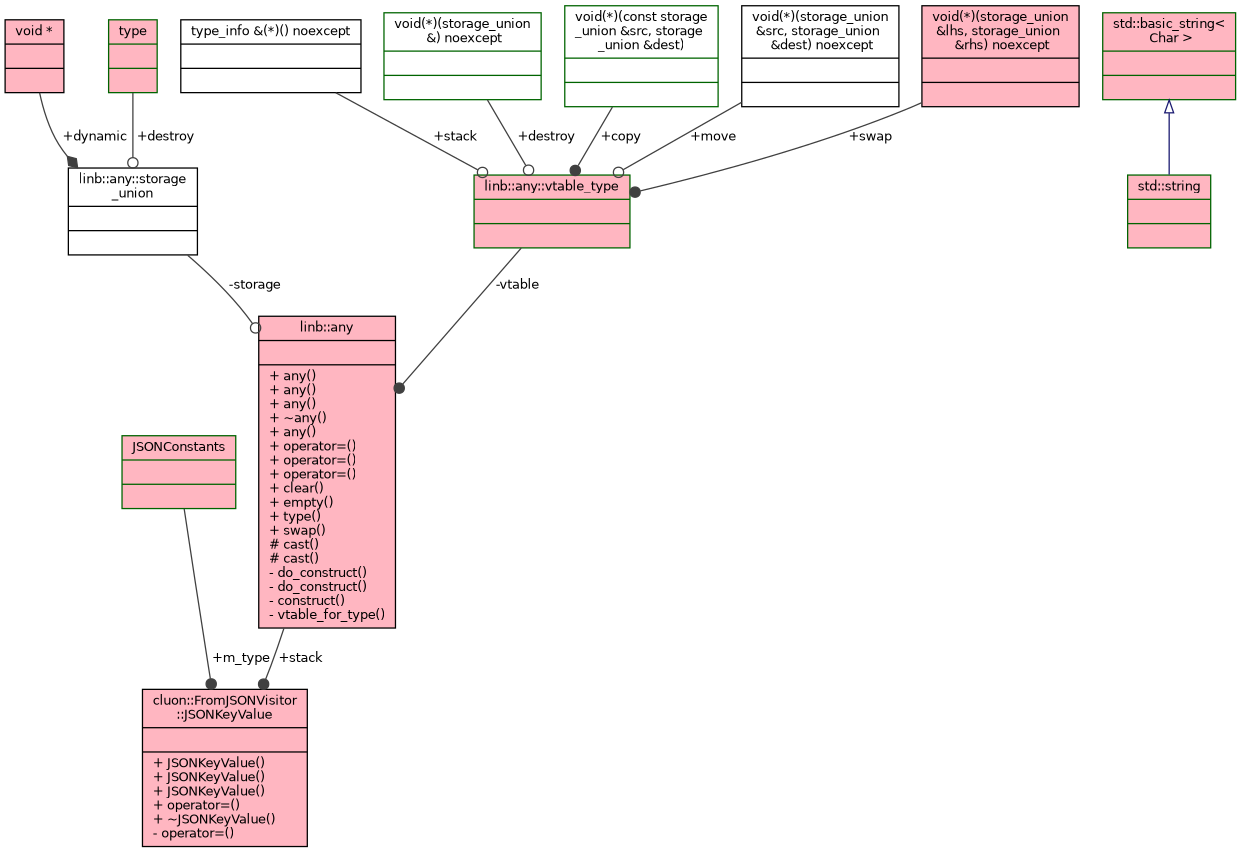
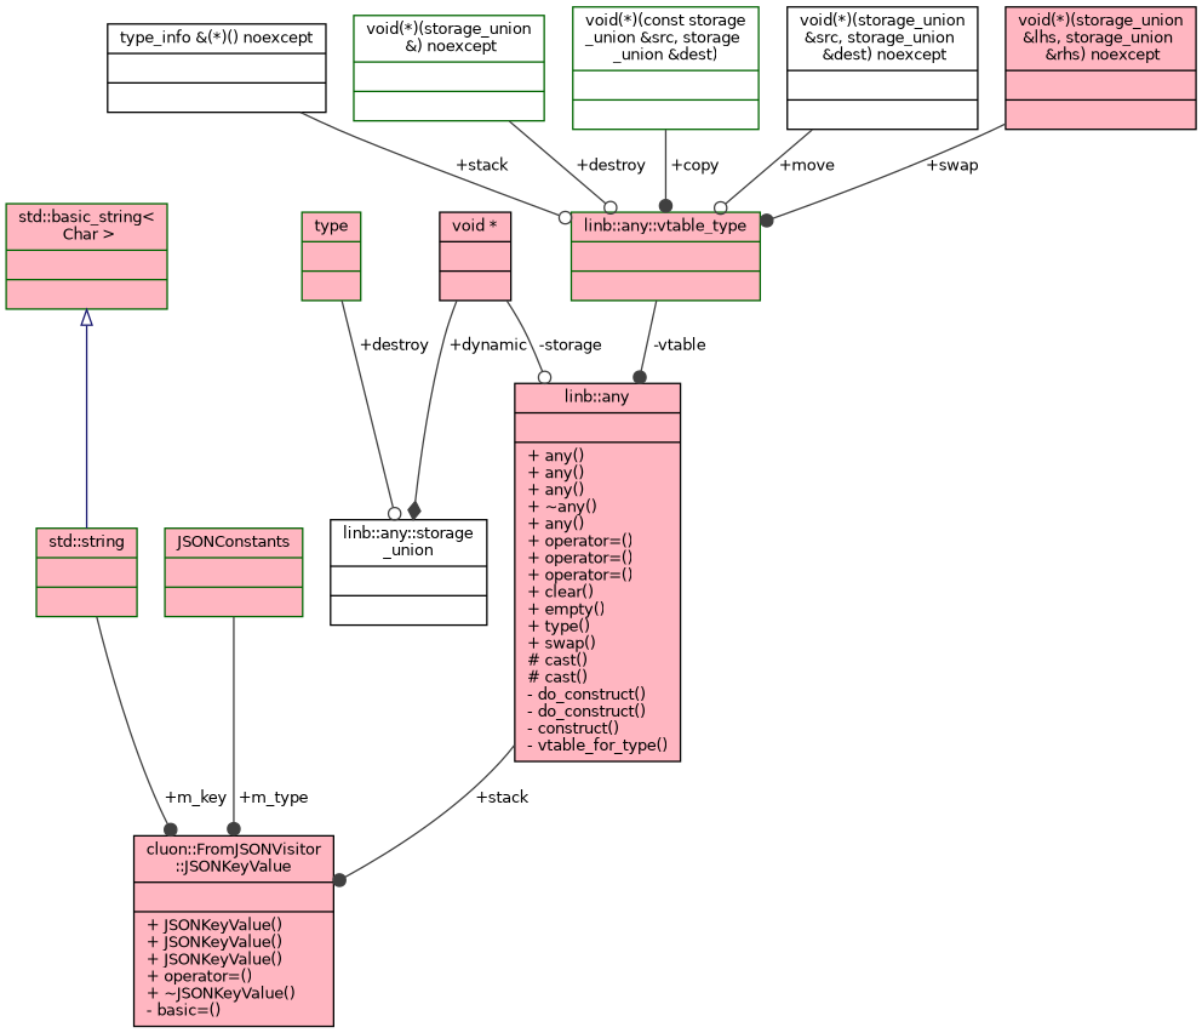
  digraph {
    node [color=black fillcolor=lightpink fontname=Helvetica fontsize=10 shape=record style=filled]
    edge [arrowhead=dot color=grey25 fontname=Helvetica fontsize=10 labelfontname=Helvetica labelfontsize=10 style=solid]
-   n1 [fontcolor=black height=0.2 label="{cluon::FromJSONVisitor\l::JSONKeyValue\n||+ JSONKeyValue()\l+ JSONKeyValue()\l+ JSONKeyValue()\l+ operator=()\l+ ~JSONKeyValue()\l- operator=()\l}" width=0.4]
+   n1 [fontcolor=black height=0.2 label="{cluon::FromJSONVisitor\l::JSONKeyValue\n||+ JSONKeyValue()\l+ JSONKeyValue()\l+ JSONKeyValue()\l+ operator=()\l+ ~JSONKeyValue()\l- basic=()\l}" width=0.4]
    n2 [color=darkgreen height=0.2 label="{std::string\n||}" width=0.4]
    n3 [color=darkgreen height=0.2 label="{std::basic_string\<\l Char \>\n||}" width=0.4]
    n4 [color=darkgreen height=0.2 label="{JSONConstants\n||}" width=0.4]
    n5 [height=0.2 label="{linb::any\n||+ any()\l+ any()\l+ any()\l+ ~any()\l+ any()\l+ operator=()\l+ operator=()\l+ operator=()\l+ clear()\l+ empty()\l+ type()\l+ swap()\l# cast()\l# cast()\l- do_construct()\l- do_construct()\l- construct()\l- vtable_for_type()\l}" width=0.4]
    n6 [fillcolor=white height=0.2 label="{linb::any::storage\l_union\n||}" width=0.4]
    n7 [height=0.2 label="{void *\n||}" width=0.4]
    n8 [color=darkgreen height=0.2 label="{type\n||}" width=0.4]
    n9 [color=darkgreen height=0.2 label="{linb::any::vtable_type\n||}" width=0.4]
    n10 [fillcolor=white height=0.2 label="{type_info &(*)() noexcept\n||}" width=0.4]
    n11 [color=darkgreen fillcolor=white height=0.2 label="{void(*)(storage_union\l &) noexcept\n||}" width=0.4]
    n12 [color=darkgreen fillcolor=white height=0.2 label="{void(*)(const storage\l_union &src, storage\l_union &dest)\n||}" width=0.4]
    n13 [fillcolor=white height=0.2 label="{void(*)(storage_union\l &src, storage_union\l &dest) noexcept\n||}" width=0.4]
    n14 [height=0.2 label="{void(*)(storage_union\l &lhs, storage_union\l &rhs) noexcept\n||}" width=0.4]
+   n2 -> n1 [label=" +m_key"]
    n3 -> n2 [arrowtail=onormal color=midnightblue dir=back arrowhead=""]
    n4 -> n1 [label=" +m_type"]
    n5 -> n1 [label=" +stack"]
-   n6 -> n5 [arrowhead=odot label=" -storage"]
+   n7 -> n5 [arrowhead=odot label=" -storage"]
    n7 -> n6 [arrowhead=diamond label=" +dynamic"]
    n8 -> n6 [arrowhead=odot label=" +destroy"]
    n9 -> n5 [label=" -vtable"]
    n10 -> n9 [arrowhead=odot label=" +stack"]
    n11 -> n9 [arrowhead=odot label=" +destroy"]
    n12 -> n9 [label=" +copy"]
    n13 -> n9 [arrowhead=odot label=" +move"]
    n14 -> n9 [label=" +swap"]
  }
